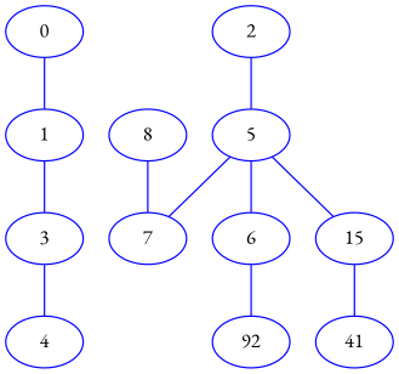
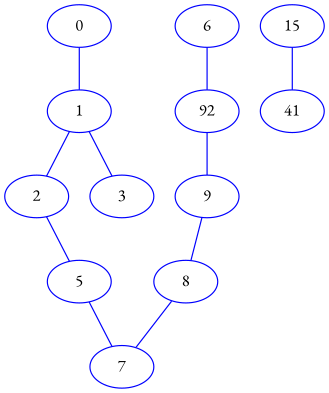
  strict graph {
    fontname="EB Garamond"
    node [color=blue fontname="EB Garamond"]
    edge [color=blue fontname="EB Garamond"]
    0
    1
    2
    3
    5
-   4
    7
    6
    n9 [label=15]
    n10 [label=92]
    n11 [label=41]
+   9
    8
    0 -- 1
+   1 -- 2
    1 -- 3
    2 -- 5
-   3 -- 4
    5 -- 7
-   5 -- 6
-   5 -- n9
    6 -- n10
    n9 -- n11
+   n10 -- 9
+   9 -- 8
    8 -- 7
  }
